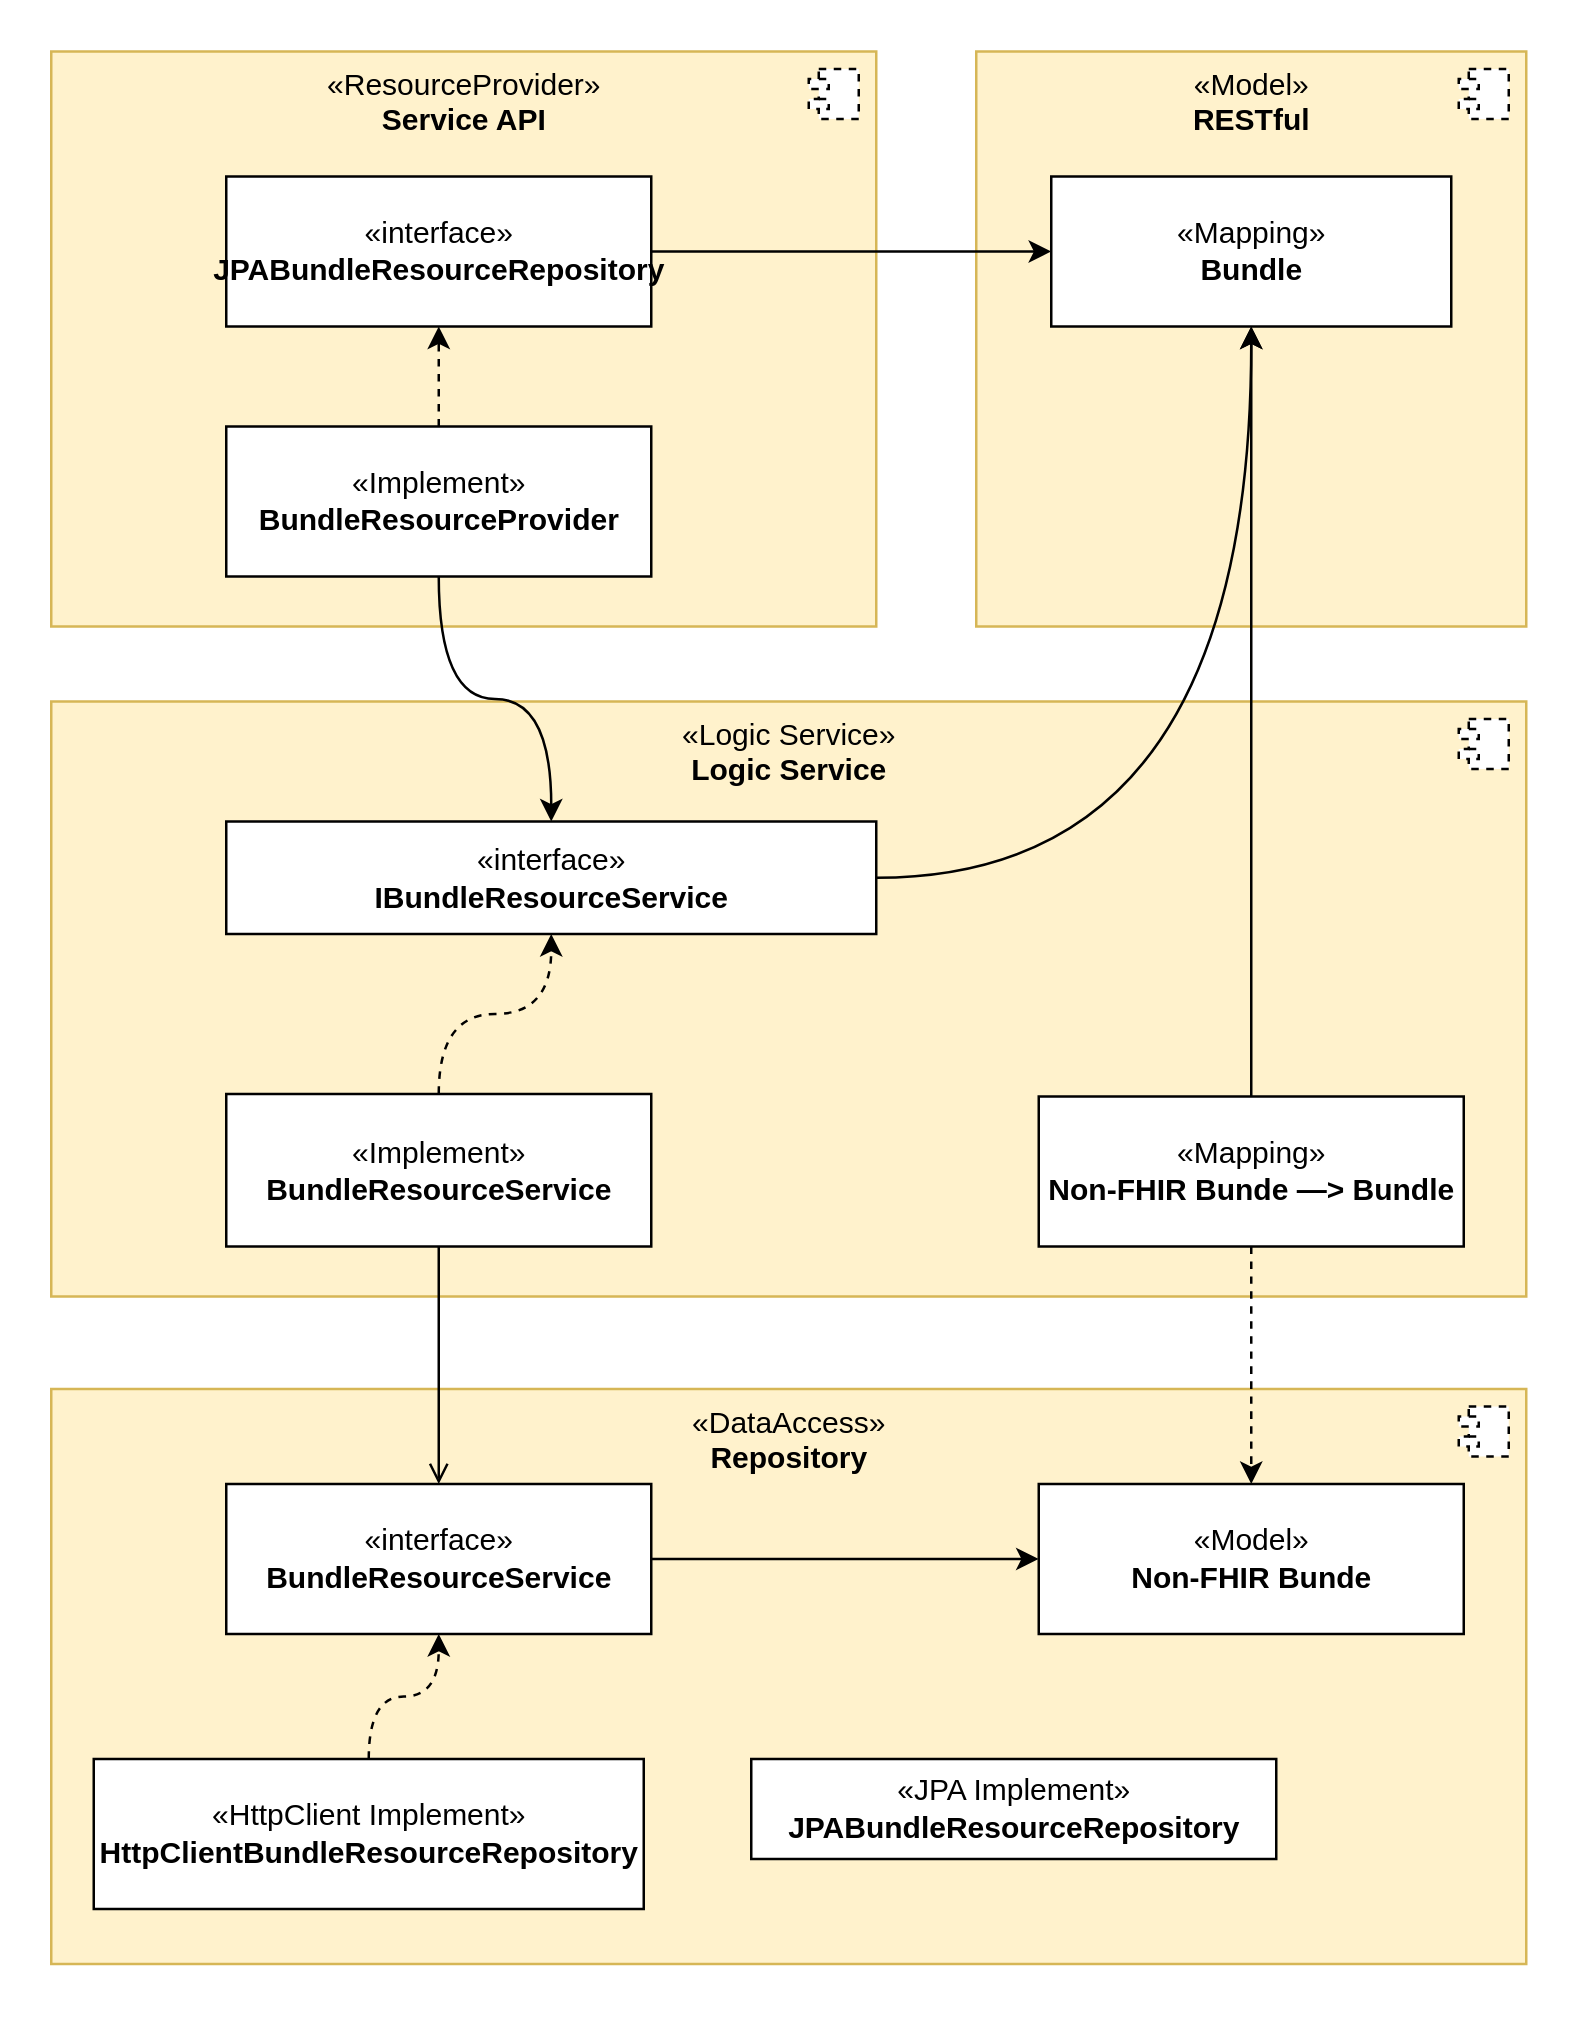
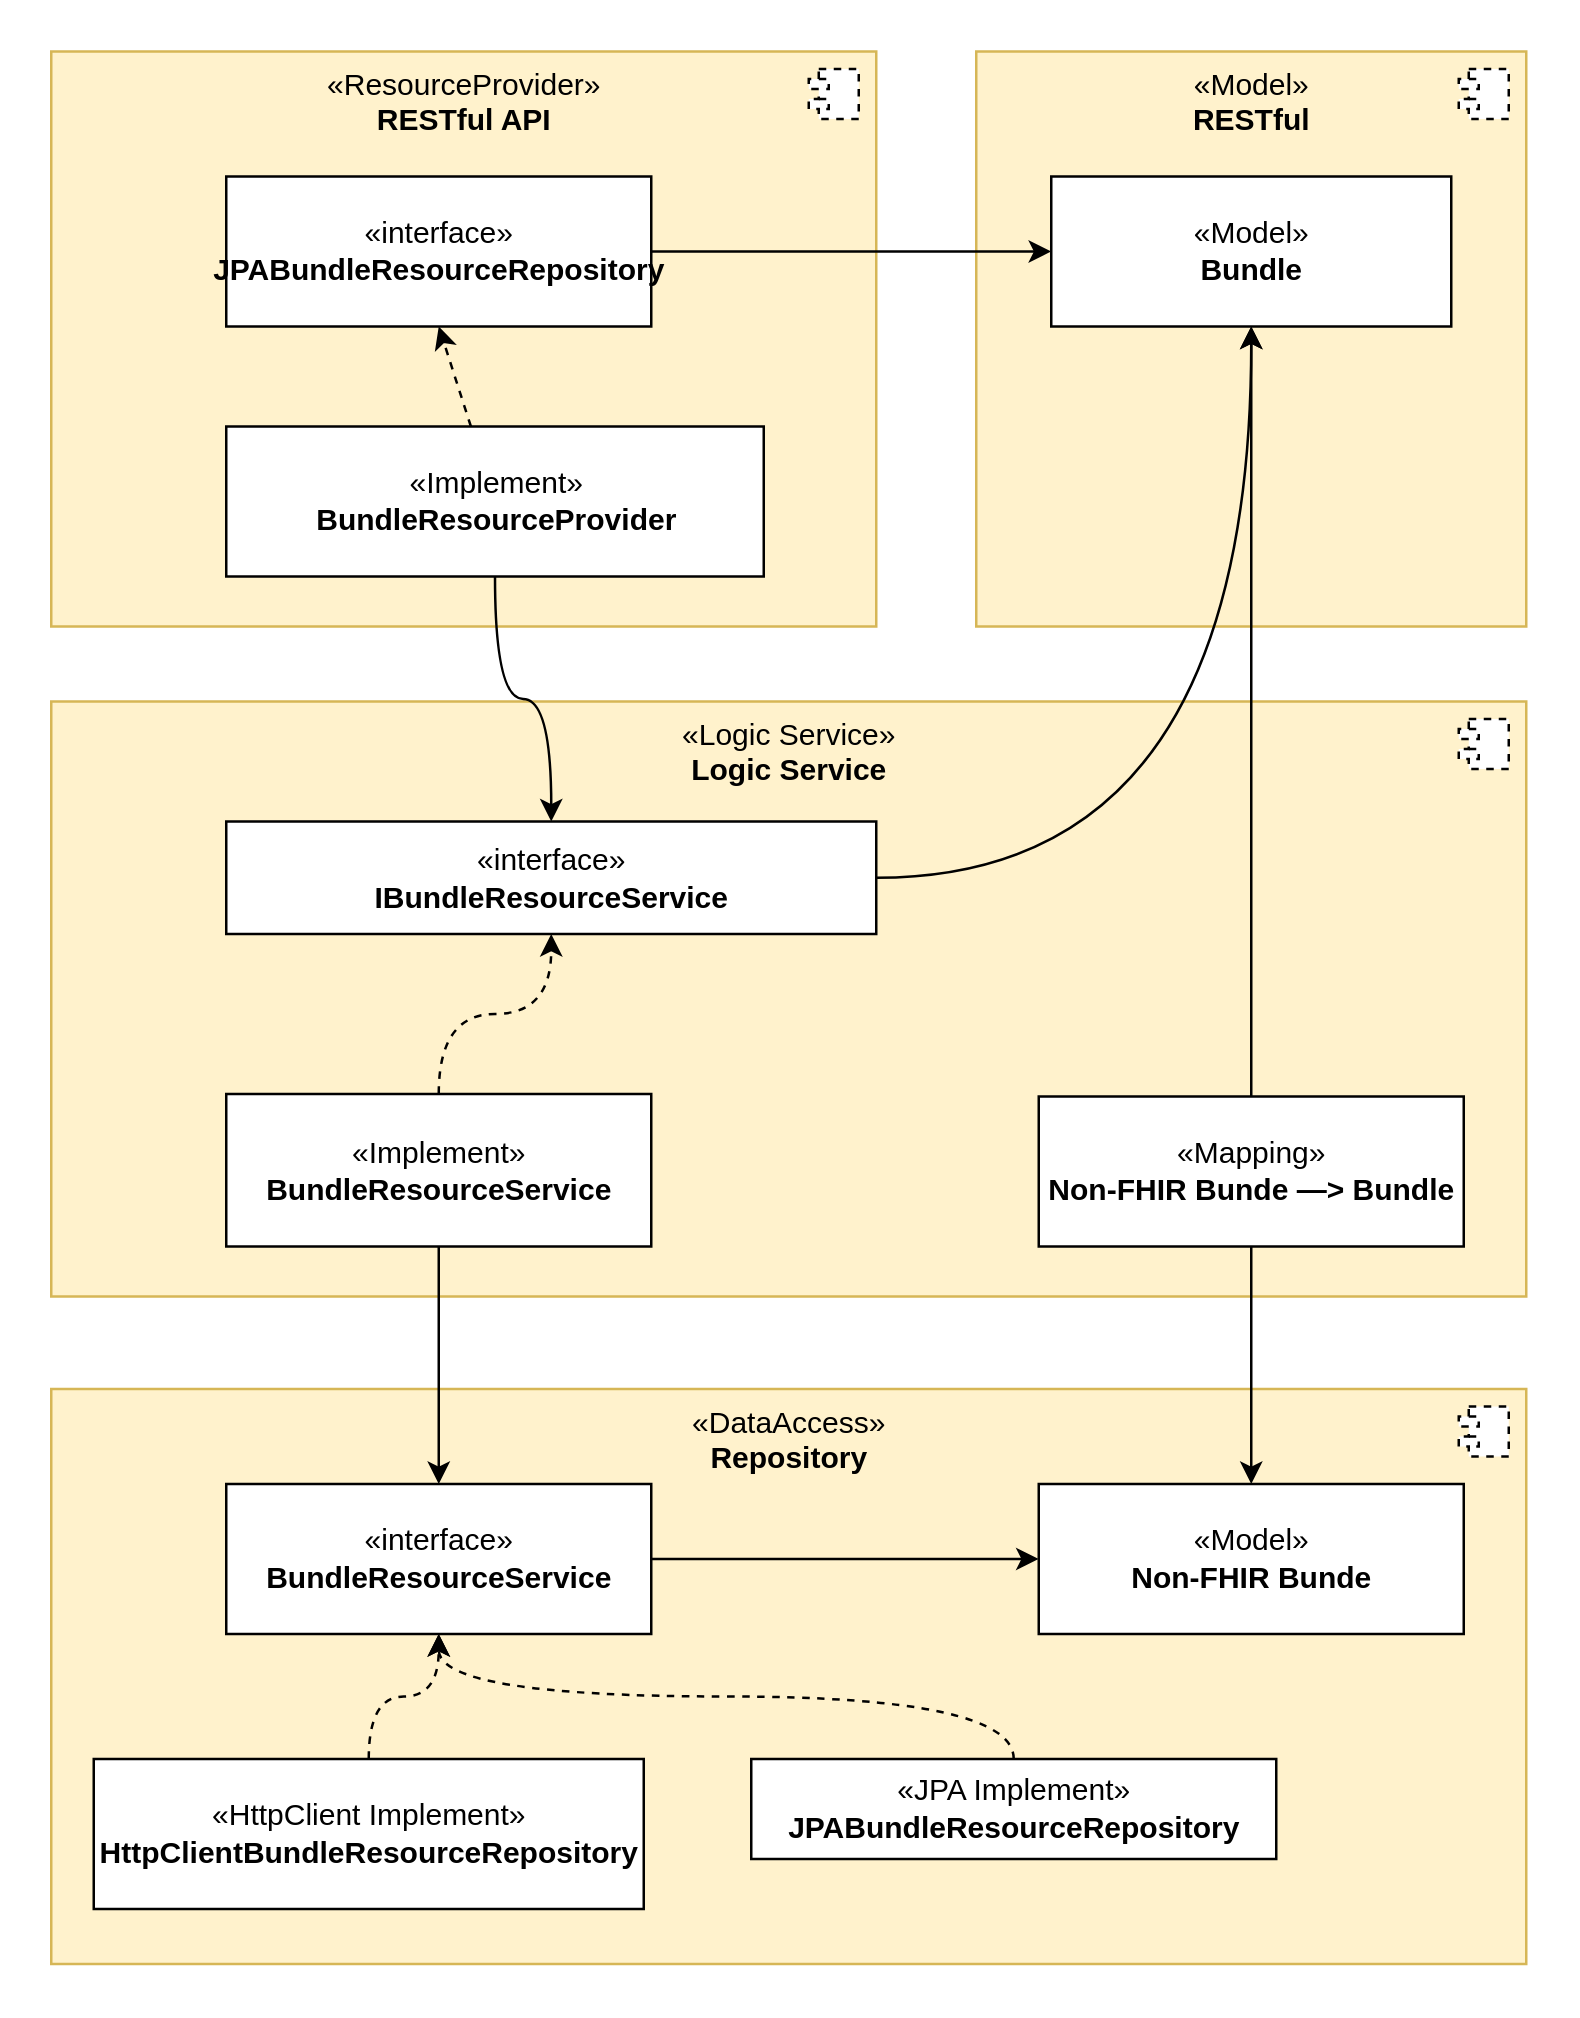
  <mxCell id="0" />
  <mxCell id="1" parent="0" />
  <mxCell id="2" value="«Model»&lt;br&gt;&lt;b&gt;RESTful&lt;/b&gt;" style="html=1;dropTarget=0;fillColor=#fff2cc;strokeColor=#d6b656;verticalAlign=top;" vertex="1" parent="1"><mxGeometry x="390" y="20" width="220" height="230" as="geometry" /></mxCell>
  <mxCell id="3" value="" style="shape=module;jettyWidth=8;jettyHeight=4;dashed=1;" vertex="1" parent="2"><mxGeometry x="1" width="20" height="20" relative="1" as="geometry"><mxPoint x="-27" y="7" as="offset" /></mxGeometry></mxCell>
  <mxCell id="4" value="«DataAccess»&lt;br&gt;&lt;b&gt;Repository&lt;/b&gt;" style="html=1;dropTarget=0;fillColor=#fff2cc;strokeColor=#d6b656;verticalAlign=top;" vertex="1" parent="1"><mxGeometry x="20" y="555" width="590" height="230" as="geometry" /></mxCell>
  <mxCell id="5" value="" style="shape=module;jettyWidth=8;jettyHeight=4;dashed=1;" vertex="1" parent="4"><mxGeometry x="1" width="20" height="20" relative="1" as="geometry"><mxPoint x="-27" y="7" as="offset" /></mxGeometry></mxCell>
  <mxCell id="6" value="«Logic Service»&lt;br&gt;&lt;b&gt;Logic Service&lt;/b&gt;" style="html=1;dropTarget=0;fillColor=#fff2cc;strokeColor=#d6b656;verticalAlign=top;" vertex="1" parent="1"><mxGeometry x="20" y="280" width="590" height="238" as="geometry" /></mxCell>
  <mxCell id="7" value="" style="shape=module;jettyWidth=8;jettyHeight=4;dashed=1;" vertex="1" parent="6"><mxGeometry x="1" width="20" height="20" relative="1" as="geometry"><mxPoint x="-27" y="7" as="offset" /></mxGeometry></mxCell>
- <mxCell id="8" value="«ResourceProvider»&lt;br&gt;&lt;b&gt;Service API&lt;/b&gt;" style="html=1;dropTarget=0;fillColor=#fff2cc;strokeColor=#d6b656;verticalAlign=top;" vertex="1" parent="1"><mxGeometry x="20" y="20" width="330" height="230" as="geometry" /></mxCell>
+ <mxCell id="8" value="«ResourceProvider»&lt;br&gt;&lt;b&gt;RESTful API&lt;/b&gt;" style="html=1;dropTarget=0;fillColor=#fff2cc;strokeColor=#d6b656;verticalAlign=top;" vertex="1" parent="1"><mxGeometry x="20" y="20" width="330" height="230" as="geometry" /></mxCell>
  <mxCell id="9" value="" style="shape=module;jettyWidth=8;jettyHeight=4;dashed=1;" vertex="1" parent="8"><mxGeometry x="1" width="20" height="20" relative="1" as="geometry"><mxPoint x="-27" y="7" as="offset" /></mxGeometry></mxCell>
  <mxCell id="10" style="edgeStyle=none;rounded=0;orthogonalLoop=1;jettySize=auto;html=1;entryX=0;entryY=0.5;entryDx=0;entryDy=0;" edge="1" parent="1" source="11" target="17"><mxGeometry relative="1" as="geometry" /></mxCell>
  <mxCell id="11" value="«interface»&lt;br&gt;&lt;b&gt;JPABundleResourceRepository&lt;/b&gt;" style="html=1;" vertex="1" parent="1"><mxGeometry x="90" y="70" width="170" height="60" as="geometry" /></mxCell>
  <mxCell id="12" style="edgeStyle=none;rounded=0;orthogonalLoop=1;jettySize=auto;html=1;entryX=0.5;entryY=1;entryDx=0;entryDy=0;dashed=1;" edge="1" parent="1" source="14" target="11"><mxGeometry relative="1" as="geometry" /></mxCell>
  <mxCell id="13" style="edgeStyle=orthogonalEdgeStyle;curved=1;rounded=0;orthogonalLoop=1;jettySize=auto;html=1;" edge="1" parent="1" source="14" target="16"><mxGeometry relative="1" as="geometry" /></mxCell>
- <mxCell id="14" value="«Implement»&lt;br&gt;&lt;b&gt;BundleResourceProvider&lt;/b&gt;" style="html=1;" vertex="1" parent="1"><mxGeometry x="90" y="170" width="170" height="60" as="geometry" /></mxCell>
+ <mxCell id="14" value="«Implement»&lt;br&gt;&lt;b&gt;BundleResourceProvider&lt;/b&gt;" style="html=1;" vertex="1" parent="1"><mxGeometry x="90" y="170" width="215" height="60" as="geometry" /></mxCell>
  <mxCell id="15" style="edgeStyle=orthogonalEdgeStyle;curved=1;rounded=0;orthogonalLoop=1;jettySize=auto;html=1;entryX=0.5;entryY=1;entryDx=0;entryDy=0;" edge="1" parent="1" source="16" target="17"><mxGeometry relative="1" as="geometry" /></mxCell>
  <mxCell id="16" value="«interface»&lt;br&gt;&lt;b&gt;IBundleResourceService&lt;/b&gt;" style="html=1;" vertex="1" parent="1"><mxGeometry x="90" y="328" width="260" height="45" as="geometry" /></mxCell>
- <mxCell id="17" value="«Mapping»&lt;br&gt;&lt;b&gt;Bundle&lt;/b&gt;" style="html=1;" vertex="1" parent="1"><mxGeometry x="420" y="70" width="160" height="60" as="geometry" /></mxCell>
+ <mxCell id="17" value="«Model»&lt;br&gt;&lt;b&gt;Bundle&lt;/b&gt;" style="html=1;" vertex="1" parent="1"><mxGeometry x="420" y="70" width="160" height="60" as="geometry" /></mxCell>
  <mxCell id="18" style="edgeStyle=orthogonalEdgeStyle;curved=1;rounded=0;orthogonalLoop=1;jettySize=auto;html=1;dashed=1;" edge="1" parent="1" source="20" target="16"><mxGeometry relative="1" as="geometry" /></mxCell>
- <mxCell id="19" value="" style="edgeStyle=orthogonalEdgeStyle;curved=1;rounded=0;orthogonalLoop=1;jettySize=auto;html=1;endArrow=open;" edge="1" parent="1" source="20" target="22"><mxGeometry relative="1" as="geometry" /></mxCell>
+ <mxCell id="19" value="" style="edgeStyle=orthogonalEdgeStyle;curved=1;rounded=0;orthogonalLoop=1;jettySize=auto;html=1;" edge="1" parent="1" source="20" target="22"><mxGeometry relative="1" as="geometry" /></mxCell>
  <mxCell id="20" value="«Implement»&lt;br&gt;&lt;b&gt;BundleResourceService&lt;/b&gt;" style="html=1;" vertex="1" parent="1"><mxGeometry x="90" y="437" width="170" height="61" as="geometry" /></mxCell>
  <mxCell id="21" style="edgeStyle=orthogonalEdgeStyle;curved=1;rounded=0;orthogonalLoop=1;jettySize=auto;html=1;entryX=0;entryY=0.5;entryDx=0;entryDy=0;" edge="1" parent="1" source="22" target="25"><mxGeometry relative="1" as="geometry" /></mxCell>
  <mxCell id="22" value="«interface»&lt;br&gt;&lt;b&gt;BundleResourceService&lt;/b&gt;" style="html=1;" vertex="1" parent="1"><mxGeometry x="90" y="593" width="170" height="60" as="geometry" /></mxCell>
  <mxCell id="23" style="rounded=0;orthogonalLoop=1;jettySize=auto;html=1;entryX=0.5;entryY=1;entryDx=0;entryDy=0;dashed=1;edgeStyle=orthogonalEdgeStyle;curved=1;" edge="1" parent="1" source="24" target="22"><mxGeometry relative="1" as="geometry" /></mxCell>
  <mxCell id="24" value="«HttpClient Implement»&lt;br&gt;&lt;b&gt;HttpClientBundleResourceRepository&lt;/b&gt;" style="html=1;" vertex="1" parent="1"><mxGeometry x="37" y="703" width="220" height="60" as="geometry" /></mxCell>
  <mxCell id="25" value="«Model»&lt;br&gt;&lt;b&gt;Non-FHIR Bunde&lt;/b&gt;" style="html=1;" vertex="1" parent="1"><mxGeometry x="415" y="593" width="170" height="60" as="geometry" /></mxCell>
- <mxCell id="26" style="edgeStyle=orthogonalEdgeStyle;curved=1;rounded=0;orthogonalLoop=1;jettySize=auto;html=1;exitX=0.5;exitY=1;exitDx=0;exitDy=0;dashed=1;" edge="1" parent="1" source="28" target="25"><mxGeometry relative="1" as="geometry" /></mxCell>
+ <mxCell id="26" style="edgeStyle=orthogonalEdgeStyle;curved=1;rounded=0;orthogonalLoop=1;jettySize=auto;html=1;exitX=0.5;exitY=1;exitDx=0;exitDy=0;" edge="1" parent="1" source="28" target="25"><mxGeometry relative="1" as="geometry" /></mxCell>
  <mxCell id="27" style="edgeStyle=orthogonalEdgeStyle;curved=1;rounded=0;orthogonalLoop=1;jettySize=auto;html=1;" edge="1" parent="1" source="28" target="17"><mxGeometry relative="1" as="geometry" /></mxCell>
  <mxCell id="28" value="«Mapping»&lt;br&gt;&lt;b&gt;Non-FHIR Bunde —&amp;gt; Bundle&lt;br&gt;&lt;/b&gt;" style="html=1;" vertex="1" parent="1"><mxGeometry x="415" y="438" width="170" height="60" as="geometry" /></mxCell>
+ <mxCell id="29" style="rounded=0;orthogonalLoop=1;jettySize=auto;html=1;entryX=0.5;entryY=1;entryDx=0;entryDy=0;exitX=0.5;exitY=0;exitDx=0;exitDy=0;dashed=1;edgeStyle=orthogonalEdgeStyle;curved=1;" edge="1" parent="1" source="30" target="22"><mxGeometry relative="1" as="geometry" /></mxCell>
  <mxCell id="30" value="«JPA Implement»&lt;br&gt;&lt;b&gt;JPABundleResourceRepository&lt;/b&gt;" style="html=1;" vertex="1" parent="1"><mxGeometry x="300" y="703" width="210" height="40" as="geometry" /></mxCell>
